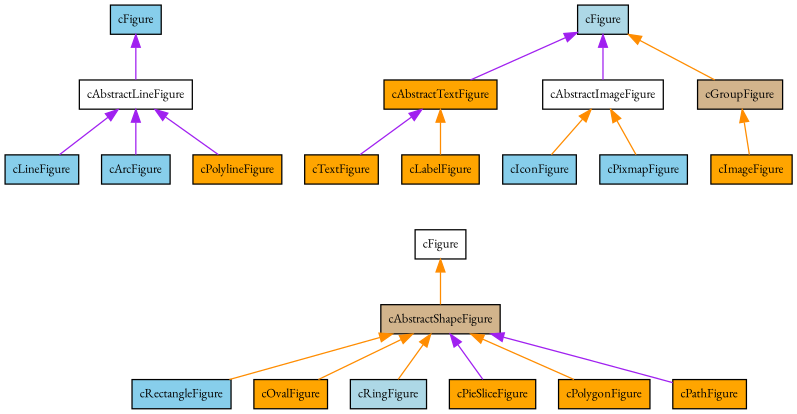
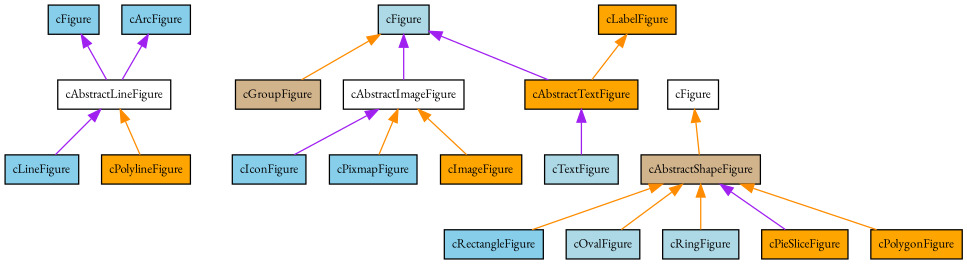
  digraph {
    fontname="EB Garamond"
    node [fillcolor=orange fontname="EB Garamond" fontsize=10 margin=0.09 shape=rectangle style=filled]
    edge [color=purple dir=back fontname="EB Garamond"]
    cFigure [fillcolor=skyblue height=0 width=0]
    cAbstractLineFigure [fillcolor=white height=0 width=0]
    cLineFigure [fillcolor=skyblue height=0 width=0]
    cArcFigure [fillcolor=skyblue height=0 width=0]
    cPolylineFigure [height=0 width=0]
    n6 [fillcolor=lightblue height=0 label=cFigure width=0]
    cAbstractTextFigure [height=0 width=0]
    cAbstractImageFigure [fillcolor=white height=0 width=0]
    cGroupFigure [fillcolor=tan height=0 width=0]
-   cTextFigure [height=0 width=0]
+   cTextFigure [fillcolor=lightblue height=0 width=0]
    cLabelFigure [height=0 width=0]
    cImageFigure [height=0 width=0]
    cIconFigure [fillcolor=skyblue height=0 width=0]
    cPixmapFigure [fillcolor=skyblue height=0 width=0]
    n15 [fillcolor=white height=0 label=cFigure width=0]
    cAbstractShapeFigure [fillcolor=tan height=0 width=0]
    cRectangleFigure [fillcolor=skyblue height=0 width=0]
-   cOvalFigure [height=0 width=0]
+   cOvalFigure [fillcolor=lightblue height=0 width=0]
    cRingFigure [fillcolor=lightblue height=0 width=0]
    cPieSliceFigure [height=0 width=0]
    cPolygonFigure [height=0 width=0]
-   cPathFigure [height=0 width=0]
    subgraph sub_1 {
      cFigure
      cAbstractLineFigure
      cLineFigure
      cArcFigure
      cPolylineFigure
    }
    subgraph sub_2 {
      n6
      cAbstractTextFigure
      cAbstractImageFigure
      cGroupFigure
      cTextFigure
      cLabelFigure
      cImageFigure
      cIconFigure
      cPixmapFigure
    }
    subgraph sub_3 {
      n15
      cAbstractShapeFigure
      cRectangleFigure
      cOvalFigure
      cRingFigure
      cPieSliceFigure
      cPolygonFigure
-     cPathFigure
    }
    cFigure -> cAbstractLineFigure
    cAbstractLineFigure -> cLineFigure
-   cAbstractLineFigure -> cArcFigure
-   cAbstractLineFigure -> cPolylineFigure
+   cArcFigure -> cAbstractLineFigure
+   cAbstractLineFigure -> cPolylineFigure [color=darkorange]
    n6 -> cAbstractTextFigure
    n6 -> cAbstractImageFigure
    n6 -> cGroupFigure [color=darkorange]
    cAbstractTextFigure -> cTextFigure
-   cAbstractTextFigure -> cLabelFigure [color=darkorange]
-   cGroupFigure -> cImageFigure [color=darkorange]
-   cAbstractImageFigure -> cIconFigure [color=darkorange]
+   cLabelFigure -> cAbstractTextFigure [color=darkorange]
+   cAbstractImageFigure -> cImageFigure [color=darkorange]
+   cAbstractImageFigure -> cIconFigure
    cAbstractImageFigure -> cPixmapFigure [color=darkorange]
    cLabelFigure -> n15 [style=invis color=""]
    n15 -> cAbstractShapeFigure [color=darkorange]
    cAbstractShapeFigure -> cRectangleFigure [color=darkorange]
    cAbstractShapeFigure -> cOvalFigure [color=darkorange]
    cAbstractShapeFigure -> cRingFigure [color=darkorange]
    cAbstractShapeFigure -> cPieSliceFigure
    cAbstractShapeFigure -> cPolygonFigure [color=darkorange]
-   cAbstractShapeFigure -> cPathFigure
  }
